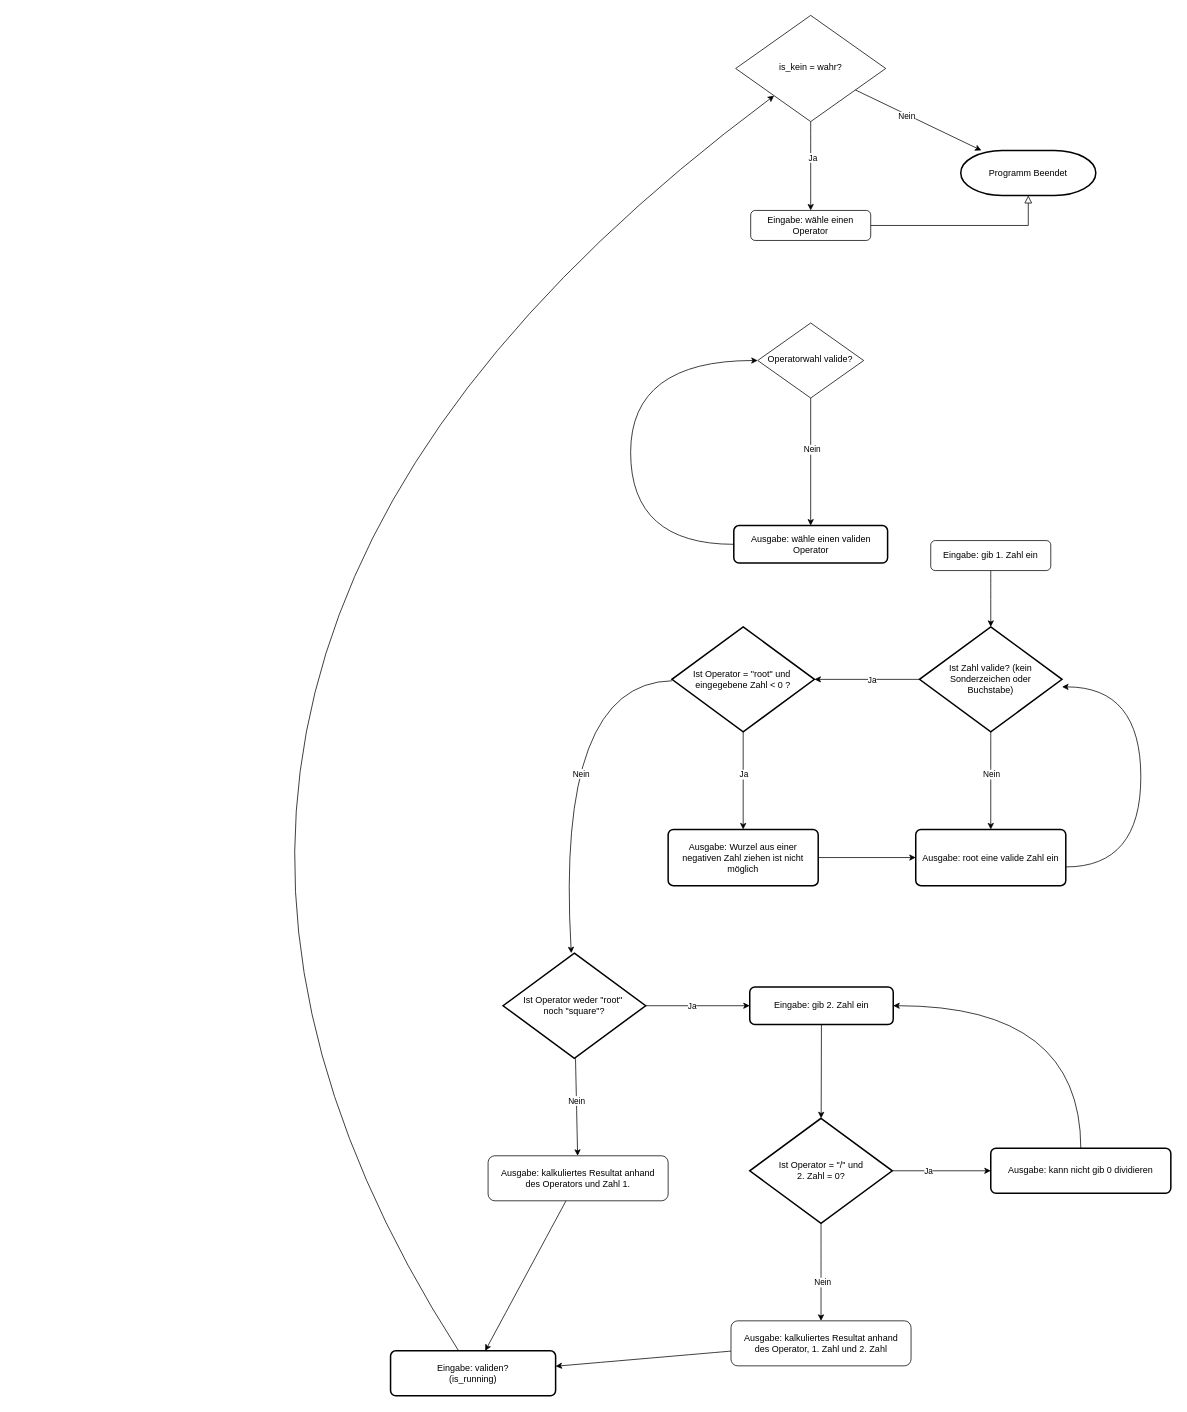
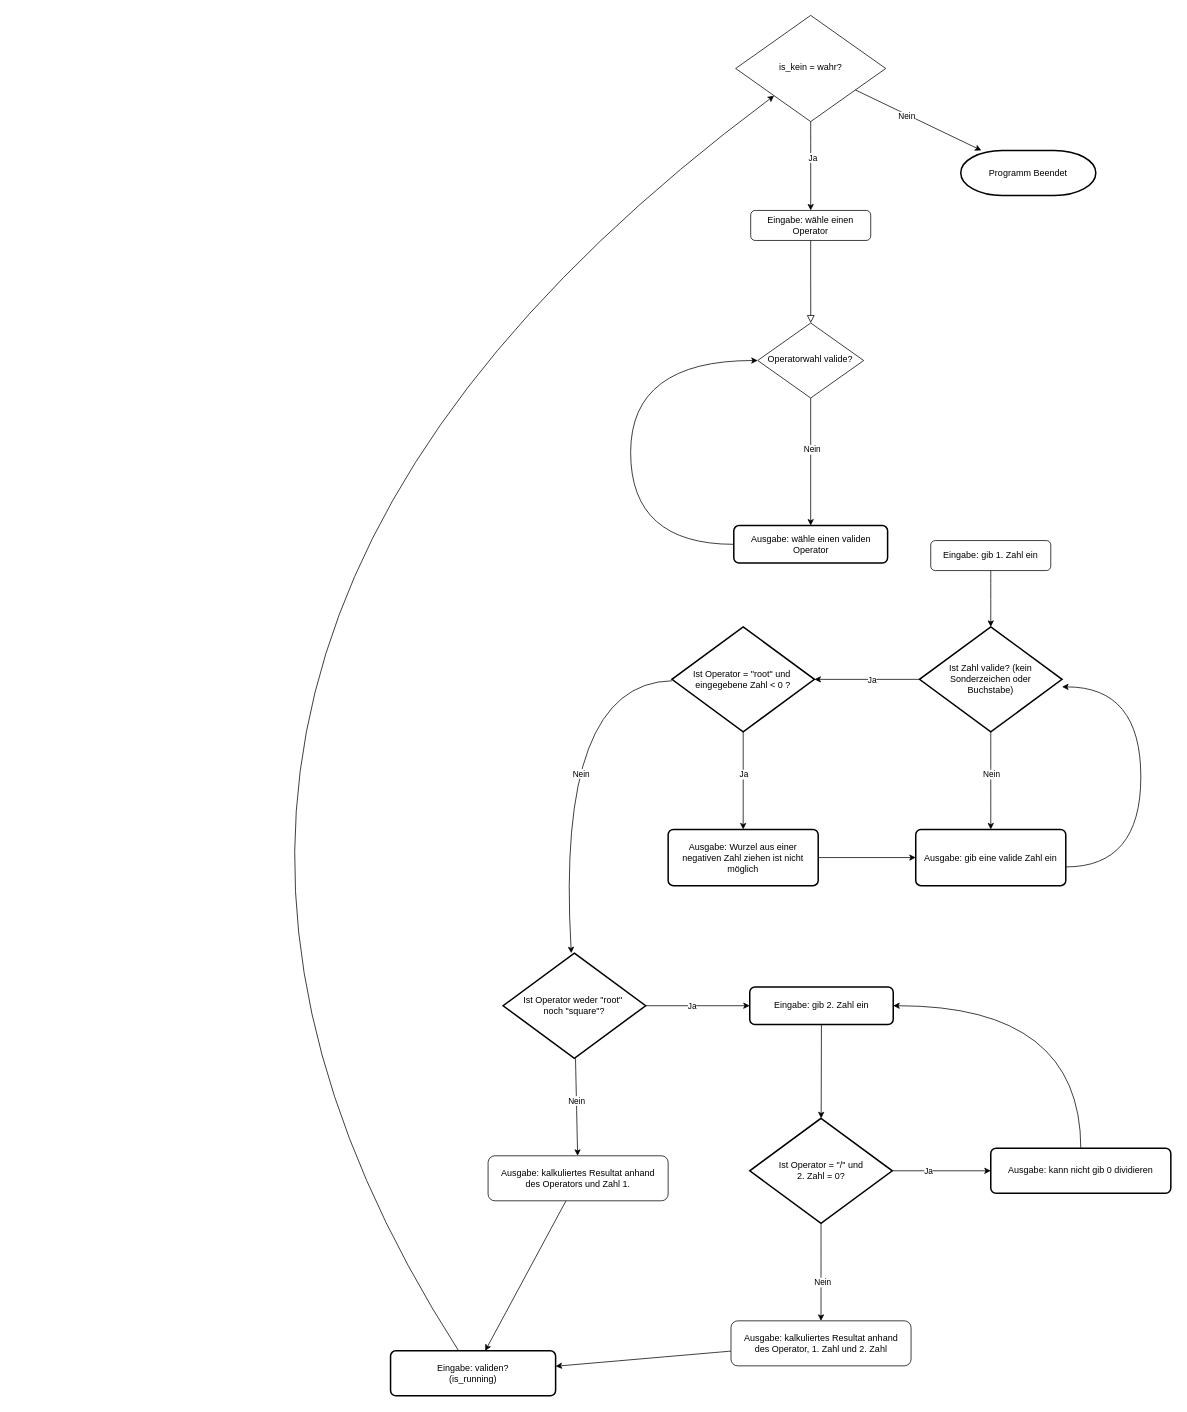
  <mxCell id="0" />
  <mxCell id="1" parent="0" />
- <mxCell id="2" value="" style="rounded=0;html=1;jettySize=auto;orthogonalLoop=1;fontSize=11;endArrow=block;endFill=0;endSize=8;strokeWidth=1;shadow=0;labelBackgroundColor=none;edgeStyle=orthogonalEdgeStyle;" parent="1" source="3" target="48" edge="1"><mxGeometry relative="1" as="geometry" /></mxCell>
+ <mxCell id="2" value="" style="rounded=0;html=1;jettySize=auto;orthogonalLoop=1;fontSize=11;endArrow=block;endFill=0;endSize=8;strokeWidth=1;shadow=0;labelBackgroundColor=none;edgeStyle=orthogonalEdgeStyle;" parent="1" source="3" target="4" edge="1"><mxGeometry relative="1" as="geometry" /></mxCell>
  <mxCell id="3" value="Eingabe: wähle einen Operator" style="rounded=1;whiteSpace=wrap;html=1;fontSize=12;glass=0;strokeWidth=1;shadow=0;" parent="1" vertex="1"><mxGeometry x="1000.01" width="160" height="40" as="geometry" y="280" /></mxCell>
  <mxCell id="4" value="Operatorwahl valide?" style="rhombus;whiteSpace=wrap;html=1;shadow=0;fontFamily=Helvetica;fontSize=12;align=center;strokeWidth=1;spacing=6;spacingTop=-4;" parent="1" vertex="1"><mxGeometry x="1009.38" y="430" width="141.25" height="100" as="geometry" /></mxCell>
  <mxCell id="5" value="Eingabe: gib 1. Zahl ein" style="rounded=1;whiteSpace=wrap;html=1;fontSize=12;glass=0;strokeWidth=1;shadow=0;" parent="1" vertex="1"><mxGeometry x="1240" y="720" width="160" height="40" as="geometry" /></mxCell>
  <mxCell id="6" value="Ausgabe: wähle einen validen Operator" style="rounded=1;whiteSpace=wrap;html=1;absoluteArcSize=1;arcSize=14;strokeWidth=2;" vertex="1" parent="1"><mxGeometry x="977.5" y="700" width="205" height="50" as="geometry" /></mxCell>
  <mxCell id="7" value="" style="endArrow=classic;html=1;edgeStyle=elbowEdgeStyle;curved=1;" edge="1" parent="1" source="6" target="4"><mxGeometry width="50" height="50" relative="1" as="geometry"><mxPoint x="860" y="720" as="sourcePoint" /><mxPoint x="900" y="440" as="targetPoint" /><Array as="points"><mxPoint x="840" y="550" /></Array></mxGeometry></mxCell>
  <mxCell id="8" value="Ist Zahl valide? (kein Sonderzeichen oder &lt;br&gt;Buchstabe)" style="strokeWidth=2;html=1;shape=mxgraph.flowchart.decision;whiteSpace=wrap;" vertex="1" parent="1"><mxGeometry x="1225" y="835" width="190" height="140" as="geometry" /></mxCell>
  <mxCell id="9" value="" style="endArrow=classic;html=1;curved=1;" edge="1" parent="1" source="5" target="8"><mxGeometry width="50" height="50" relative="1" as="geometry"><mxPoint x="1190" y="915" as="sourcePoint" /><mxPoint x="1240" y="1005" as="targetPoint" /></mxGeometry></mxCell>
  <mxCell id="10" value="" style="endArrow=classic;html=1;curved=1;" edge="1" parent="1" source="8" target="12"><mxGeometry width="50" height="50" relative="1" as="geometry"><mxPoint x="1160" y="985" as="sourcePoint" /><mxPoint x="1320" y="1155" as="targetPoint" /><Array as="points" /></mxGeometry></mxCell>
  <mxCell id="11" value="Nein" style="edgeLabel;html=1;align=center;verticalAlign=middle;resizable=0;points=[];" vertex="1" connectable="0" parent="10"><mxGeometry x="-0.131" relative="1" as="geometry"><mxPoint as="offset" /></mxGeometry></mxCell>
- <mxCell id="12" value="Ausgabe: root eine valide Zahl ein" style="rounded=1;whiteSpace=wrap;html=1;absoluteArcSize=1;arcSize=14;strokeWidth=2;" vertex="1" parent="1"><mxGeometry x="1220" y="1105" width="200" height="75" as="geometry" /></mxCell>
+ <mxCell id="12" value="Ausgabe: gib eine valide Zahl ein" style="rounded=1;whiteSpace=wrap;html=1;absoluteArcSize=1;arcSize=14;strokeWidth=2;" vertex="1" parent="1"><mxGeometry x="1220" y="1105" width="200" height="75" as="geometry" /></mxCell>
  <mxCell id="13" value="" style="endArrow=classic;html=1;curved=1;edgeStyle=orthogonalEdgeStyle;" edge="1" parent="1" source="12" target="8"><mxGeometry width="50" height="50" relative="1" as="geometry"><mxPoint x="1160" y="1005" as="sourcePoint" /><mxPoint x="1100" y="915" as="targetPoint" /><Array as="points"><mxPoint x="1520" y="1155" /><mxPoint x="1520" y="915" /></Array></mxGeometry></mxCell>
  <mxCell id="14" value="Ist Operator = &quot;root&quot; und&amp;nbsp;&lt;br&gt;eingegebene Zahl &amp;lt; 0 ?" style="strokeWidth=2;html=1;shape=mxgraph.flowchart.decision;whiteSpace=wrap;" vertex="1" parent="1"><mxGeometry x="895" y="835" width="190" height="140" as="geometry" /></mxCell>
  <mxCell id="15" value="" style="endArrow=classic;html=1;rounded=0;" edge="1" parent="1" source="8" target="14"><mxGeometry width="50" height="50" relative="1" as="geometry"><mxPoint x="1500" y="955" as="sourcePoint" /><mxPoint x="1550" y="905" as="targetPoint" /></mxGeometry></mxCell>
  <mxCell id="16" value="Ja" style="edgeLabel;html=1;align=center;verticalAlign=middle;resizable=0;points=[];" vertex="1" connectable="0" parent="15"><mxGeometry x="-0.111" y="3" relative="1" as="geometry"><mxPoint x="-2" y="-3" as="offset" /></mxGeometry></mxCell>
  <mxCell id="17" value="Ausgabe: Wurzel aus einer negativen Zahl ziehen ist nicht möglich" style="rounded=1;whiteSpace=wrap;html=1;absoluteArcSize=1;arcSize=14;strokeWidth=2;" vertex="1" parent="1"><mxGeometry x="890" y="1105" width="200" height="75" as="geometry" /></mxCell>
  <mxCell id="18" value="" style="endArrow=classic;html=1;rounded=0;" edge="1" parent="1" source="14" target="17"><mxGeometry width="50" height="50" relative="1" as="geometry"><mxPoint x="875" y="965" as="sourcePoint" /><mxPoint x="925" y="915" as="targetPoint" /></mxGeometry></mxCell>
  <mxCell id="19" value="Ja" style="edgeLabel;html=1;align=center;verticalAlign=middle;resizable=0;points=[];" vertex="1" connectable="0" parent="18"><mxGeometry x="-0.143" relative="1" as="geometry"><mxPoint as="offset" /></mxGeometry></mxCell>
  <mxCell id="20" value="" style="endArrow=classic;html=1;rounded=0;" edge="1" parent="1" source="17" target="12"><mxGeometry width="50" height="50" relative="1" as="geometry"><mxPoint x="1470" y="1065" as="sourcePoint" /><mxPoint x="1390" y="1025" as="targetPoint" /></mxGeometry></mxCell>
  <mxCell id="21" value="Ist Operator weder &quot;root&quot;&amp;nbsp;&lt;br&gt;noch &quot;square&quot;?" style="strokeWidth=2;html=1;shape=mxgraph.flowchart.decision;whiteSpace=wrap;" vertex="1" parent="1"><mxGeometry x="670" y="1270" width="190" height="140" as="geometry" /></mxCell>
  <mxCell id="22" value="Ausgabe: kalkuliertes Resultat anhand&lt;br&gt;des Operators und Zahl 1." style="rounded=1;whiteSpace=wrap;html=1;" vertex="1" parent="1"><mxGeometry x="650" y="1540" width="240" height="60" as="geometry" /></mxCell>
  <mxCell id="23" value="" style="endArrow=classic;html=1;curved=1;" edge="1" parent="1" source="21" target="22"><mxGeometry width="50" height="50" relative="1" as="geometry"><mxPoint x="900" y="1360" as="sourcePoint" /><mxPoint x="950" y="1310" as="targetPoint" /></mxGeometry></mxCell>
  <mxCell id="24" value="Nein" style="edgeLabel;html=1;align=center;verticalAlign=middle;resizable=0;points=[];" vertex="1" connectable="0" parent="23"><mxGeometry x="-0.116" relative="1" as="geometry"><mxPoint as="offset" /></mxGeometry></mxCell>
  <mxCell id="25" value="Eingabe: gib 2. Zahl ein" style="rounded=1;whiteSpace=wrap;html=1;absoluteArcSize=1;arcSize=14;strokeWidth=2;" vertex="1" parent="1"><mxGeometry x="998.75" y="1315" width="191.25" height="50" as="geometry" /></mxCell>
  <mxCell id="26" value="" style="endArrow=classic;html=1;" edge="1" parent="1" source="21" target="25"><mxGeometry width="50" height="50" relative="1" as="geometry"><mxPoint x="1000" y="1260" as="sourcePoint" /><mxPoint x="1050" y="1210" as="targetPoint" /></mxGeometry></mxCell>
  <mxCell id="27" value="Ja" style="edgeLabel;html=1;align=center;verticalAlign=middle;resizable=0;points=[];" vertex="1" connectable="0" parent="26"><mxGeometry x="-0.118" relative="1" as="geometry"><mxPoint as="offset" /></mxGeometry></mxCell>
  <mxCell id="28" value="Ist Operator = &quot;/&quot; und&lt;br&gt;2. Zahl = 0?" style="strokeWidth=2;html=1;shape=mxgraph.flowchart.decision;whiteSpace=wrap;" vertex="1" parent="1"><mxGeometry x="998.75" y="1490" width="190" height="140" as="geometry" /></mxCell>
  <mxCell id="29" value="" style="endArrow=classic;html=1;" edge="1" parent="1" source="25" target="28"><mxGeometry width="50" height="50" relative="1" as="geometry"><mxPoint x="1130" y="1390" as="sourcePoint" /><mxPoint x="1180" y="1340" as="targetPoint" /></mxGeometry></mxCell>
  <mxCell id="30" value="" style="endArrow=classic;html=1;" edge="1" parent="1" source="4" target="6"><mxGeometry width="50" height="50" relative="1" as="geometry"><mxPoint x="970" y="590" as="sourcePoint" /><mxPoint x="1020" y="540" as="targetPoint" /></mxGeometry></mxCell>
  <mxCell id="31" value="Nein" style="edgeLabel;html=1;align=center;verticalAlign=middle;resizable=0;points=[];" vertex="1" connectable="0" parent="30"><mxGeometry x="-0.186" y="1" relative="1" as="geometry"><mxPoint as="offset" /></mxGeometry></mxCell>
  <mxCell id="32" value="Ausgabe: kann nicht gib 0 dividieren" style="rounded=1;whiteSpace=wrap;html=1;absoluteArcSize=1;arcSize=14;strokeWidth=2;" vertex="1" parent="1"><mxGeometry x="1320" y="1530" width="240" height="60" as="geometry" /></mxCell>
  <mxCell id="33" value="" style="endArrow=classic;html=1;" edge="1" parent="1" source="28" target="32"><mxGeometry width="50" height="50" relative="1" as="geometry"><mxPoint x="1360" y="1420" as="sourcePoint" /><mxPoint x="1410" y="1370" as="targetPoint" /></mxGeometry></mxCell>
  <mxCell id="34" value="Ja" style="edgeLabel;html=1;align=center;verticalAlign=middle;resizable=0;points=[];" vertex="1" connectable="0" parent="33"><mxGeometry x="-0.261" relative="1" as="geometry"><mxPoint as="offset" /></mxGeometry></mxCell>
  <mxCell id="35" value="" style="endArrow=classic;html=1;curved=1;" edge="1" parent="1" source="32" target="25"><mxGeometry width="50" height="50" relative="1" as="geometry"><mxPoint x="1310" y="1460" as="sourcePoint" /><mxPoint x="1360" y="1410" as="targetPoint" /><Array as="points"><mxPoint x="1440" y="1340" /></Array></mxGeometry></mxCell>
  <mxCell id="36" value="Ausgabe: kalkuliertes Resultat anhand&lt;br&gt;des Operator, 1. Zahl und 2. Zahl" style="rounded=1;whiteSpace=wrap;html=1;" vertex="1" parent="1"><mxGeometry x="973.75" y="1760" width="240" height="60" as="geometry" /></mxCell>
  <mxCell id="37" value="" style="endArrow=classic;html=1;curved=1;" edge="1" parent="1" source="28" target="36"><mxGeometry width="50" height="50" relative="1" as="geometry"><mxPoint x="1160" y="1660" as="sourcePoint" /><mxPoint x="1210" y="1610" as="targetPoint" /></mxGeometry></mxCell>
  <mxCell id="38" value="Nein" style="edgeLabel;html=1;align=center;verticalAlign=middle;resizable=0;points=[];" vertex="1" connectable="0" parent="37"><mxGeometry x="0.199" y="2" relative="1" as="geometry"><mxPoint as="offset" /></mxGeometry></mxCell>
  <mxCell id="39" value="" style="endArrow=classic;html=1;curved=1;" edge="1" parent="1" source="14" target="21"><mxGeometry width="50" height="50" relative="1" as="geometry"><mxPoint x="950" y="1090" as="sourcePoint" /><mxPoint x="1000" y="1040" as="targetPoint" /><Array as="points"><mxPoint x="740" y="910" /></Array></mxGeometry></mxCell>
  <mxCell id="40" value="Nein" style="edgeLabel;html=1;align=center;verticalAlign=middle;resizable=0;points=[];" vertex="1" connectable="0" parent="39"><mxGeometry x="0.063" y="27" relative="1" as="geometry"><mxPoint y="3" as="offset" /></mxGeometry></mxCell>
  <mxCell id="41" value="is_kein = wahr?" style="rhombus;whiteSpace=wrap;html=1;shadow=0;fontFamily=Helvetica;fontSize=12;align=center;strokeWidth=1;spacing=6;spacingTop=-4;" vertex="1" parent="1"><mxGeometry x="980" y="20" width="200" height="141.59" as="geometry" /></mxCell>
  <mxCell id="42" value="" style="endArrow=classic;html=1;curved=1;" edge="1" parent="1" source="41" target="3"><mxGeometry width="50" height="50" relative="1" as="geometry"><mxPoint x="1090" y="240" as="sourcePoint" /><mxPoint x="1140" y="190" as="targetPoint" /></mxGeometry></mxCell>
  <mxCell id="43" value="Ja" style="edgeLabel;html=1;align=center;verticalAlign=middle;resizable=0;points=[];" vertex="1" connectable="0" parent="42"><mxGeometry x="-0.182" y="2" relative="1" as="geometry"><mxPoint as="offset" /></mxGeometry></mxCell>
  <mxCell id="44" value="Eingabe: validen?&lt;br&gt;(is_running)" style="rounded=1;whiteSpace=wrap;html=1;absoluteArcSize=1;arcSize=14;strokeWidth=2;" vertex="1" parent="1"><mxGeometry x="520" y="1800" width="220" height="60" as="geometry" /></mxCell>
  <mxCell id="45" value="" style="endArrow=classic;html=1;curved=1;" edge="1" parent="1" source="22" target="44"><mxGeometry width="50" height="50" relative="1" as="geometry"><mxPoint x="940" y="1690" as="sourcePoint" /><mxPoint x="990" y="1640" as="targetPoint" /></mxGeometry></mxCell>
  <mxCell id="46" value="" style="endArrow=classic;html=1;curved=1;" edge="1" parent="1" source="36" target="44"><mxGeometry width="50" height="50" relative="1" as="geometry"><mxPoint x="940" y="1690" as="sourcePoint" /><mxPoint x="990" y="1640" as="targetPoint" /></mxGeometry></mxCell>
  <mxCell id="47" value="" style="endArrow=classic;html=1;curved=1;" edge="1" parent="1" source="44" target="41"><mxGeometry width="50" height="50" relative="1" as="geometry"><mxPoint x="710" y="1600" as="sourcePoint" /><mxPoint x="750" y="330" as="targetPoint" /><Array as="points"><mxPoint x="20" y="880" /></Array></mxGeometry></mxCell>
  <mxCell id="48" value="Programm Beendet" style="strokeWidth=2;html=1;shape=mxgraph.flowchart.terminator;whiteSpace=wrap;" vertex="1" parent="1"><mxGeometry x="1280" y="200" width="180" height="60" as="geometry" /></mxCell>
  <mxCell id="49" value="" style="endArrow=classic;html=1;rounded=0;" edge="1" parent="1" source="41" target="48"><mxGeometry width="50" height="50" relative="1" as="geometry"><mxPoint x="1300" y="290" as="sourcePoint" /><mxPoint x="1350" y="240" as="targetPoint" /></mxGeometry></mxCell>
  <mxCell id="50" value="Nein" style="edgeLabel;html=1;align=center;verticalAlign=middle;resizable=0;points=[];" vertex="1" connectable="0" parent="49"><mxGeometry x="-0.188" y="-2" relative="1" as="geometry"><mxPoint as="offset" /></mxGeometry></mxCell>
